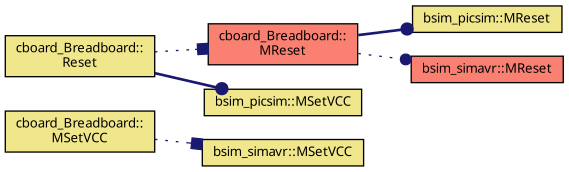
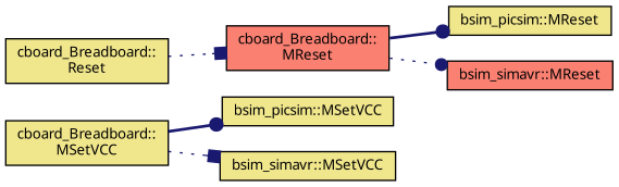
  digraph {
    fontname="Noto Sans"
    rankdir=LR
    node [color=black fillcolor=khaki fontname="Noto Sans" fontsize=10 shape=record style=filled]
    edge [arrowhead=dot color=midnightblue fontname="Noto Sans" fontsize=10 labelfontname=Helvetica labelfontsize=10 style=dotted]
    n1 [fontcolor=black height=0.2 label="cboard_Breadboard::\lReset" width=0.4]
    n2 [fillcolor=salmon height=0.2 label="cboard_Breadboard::\lMReset" width=0.4]
    n3 [height=0.2 label="bsim_picsim::MReset" width=0.4]
    n4 [fillcolor=salmon height=0.2 label="bsim_simavr::MReset" width=0.4]
    n5 [height=0.2 label="cboard_Breadboard::\lMSetVCC" width=0.4]
    n6 [height=0.2 label="bsim_picsim::MSetVCC" width=0.4]
    n7 [height=0.2 label="bsim_simavr::MSetVCC" width=0.4]
    n1 -> n2 [arrowhead=box]
    n2 -> n3 [style=bold]
    n2 -> n4
-   n1 -> n6 [style=bold]
+   n5 -> n6 [style=bold]
    n5 -> n7 [arrowhead=box]
  }
